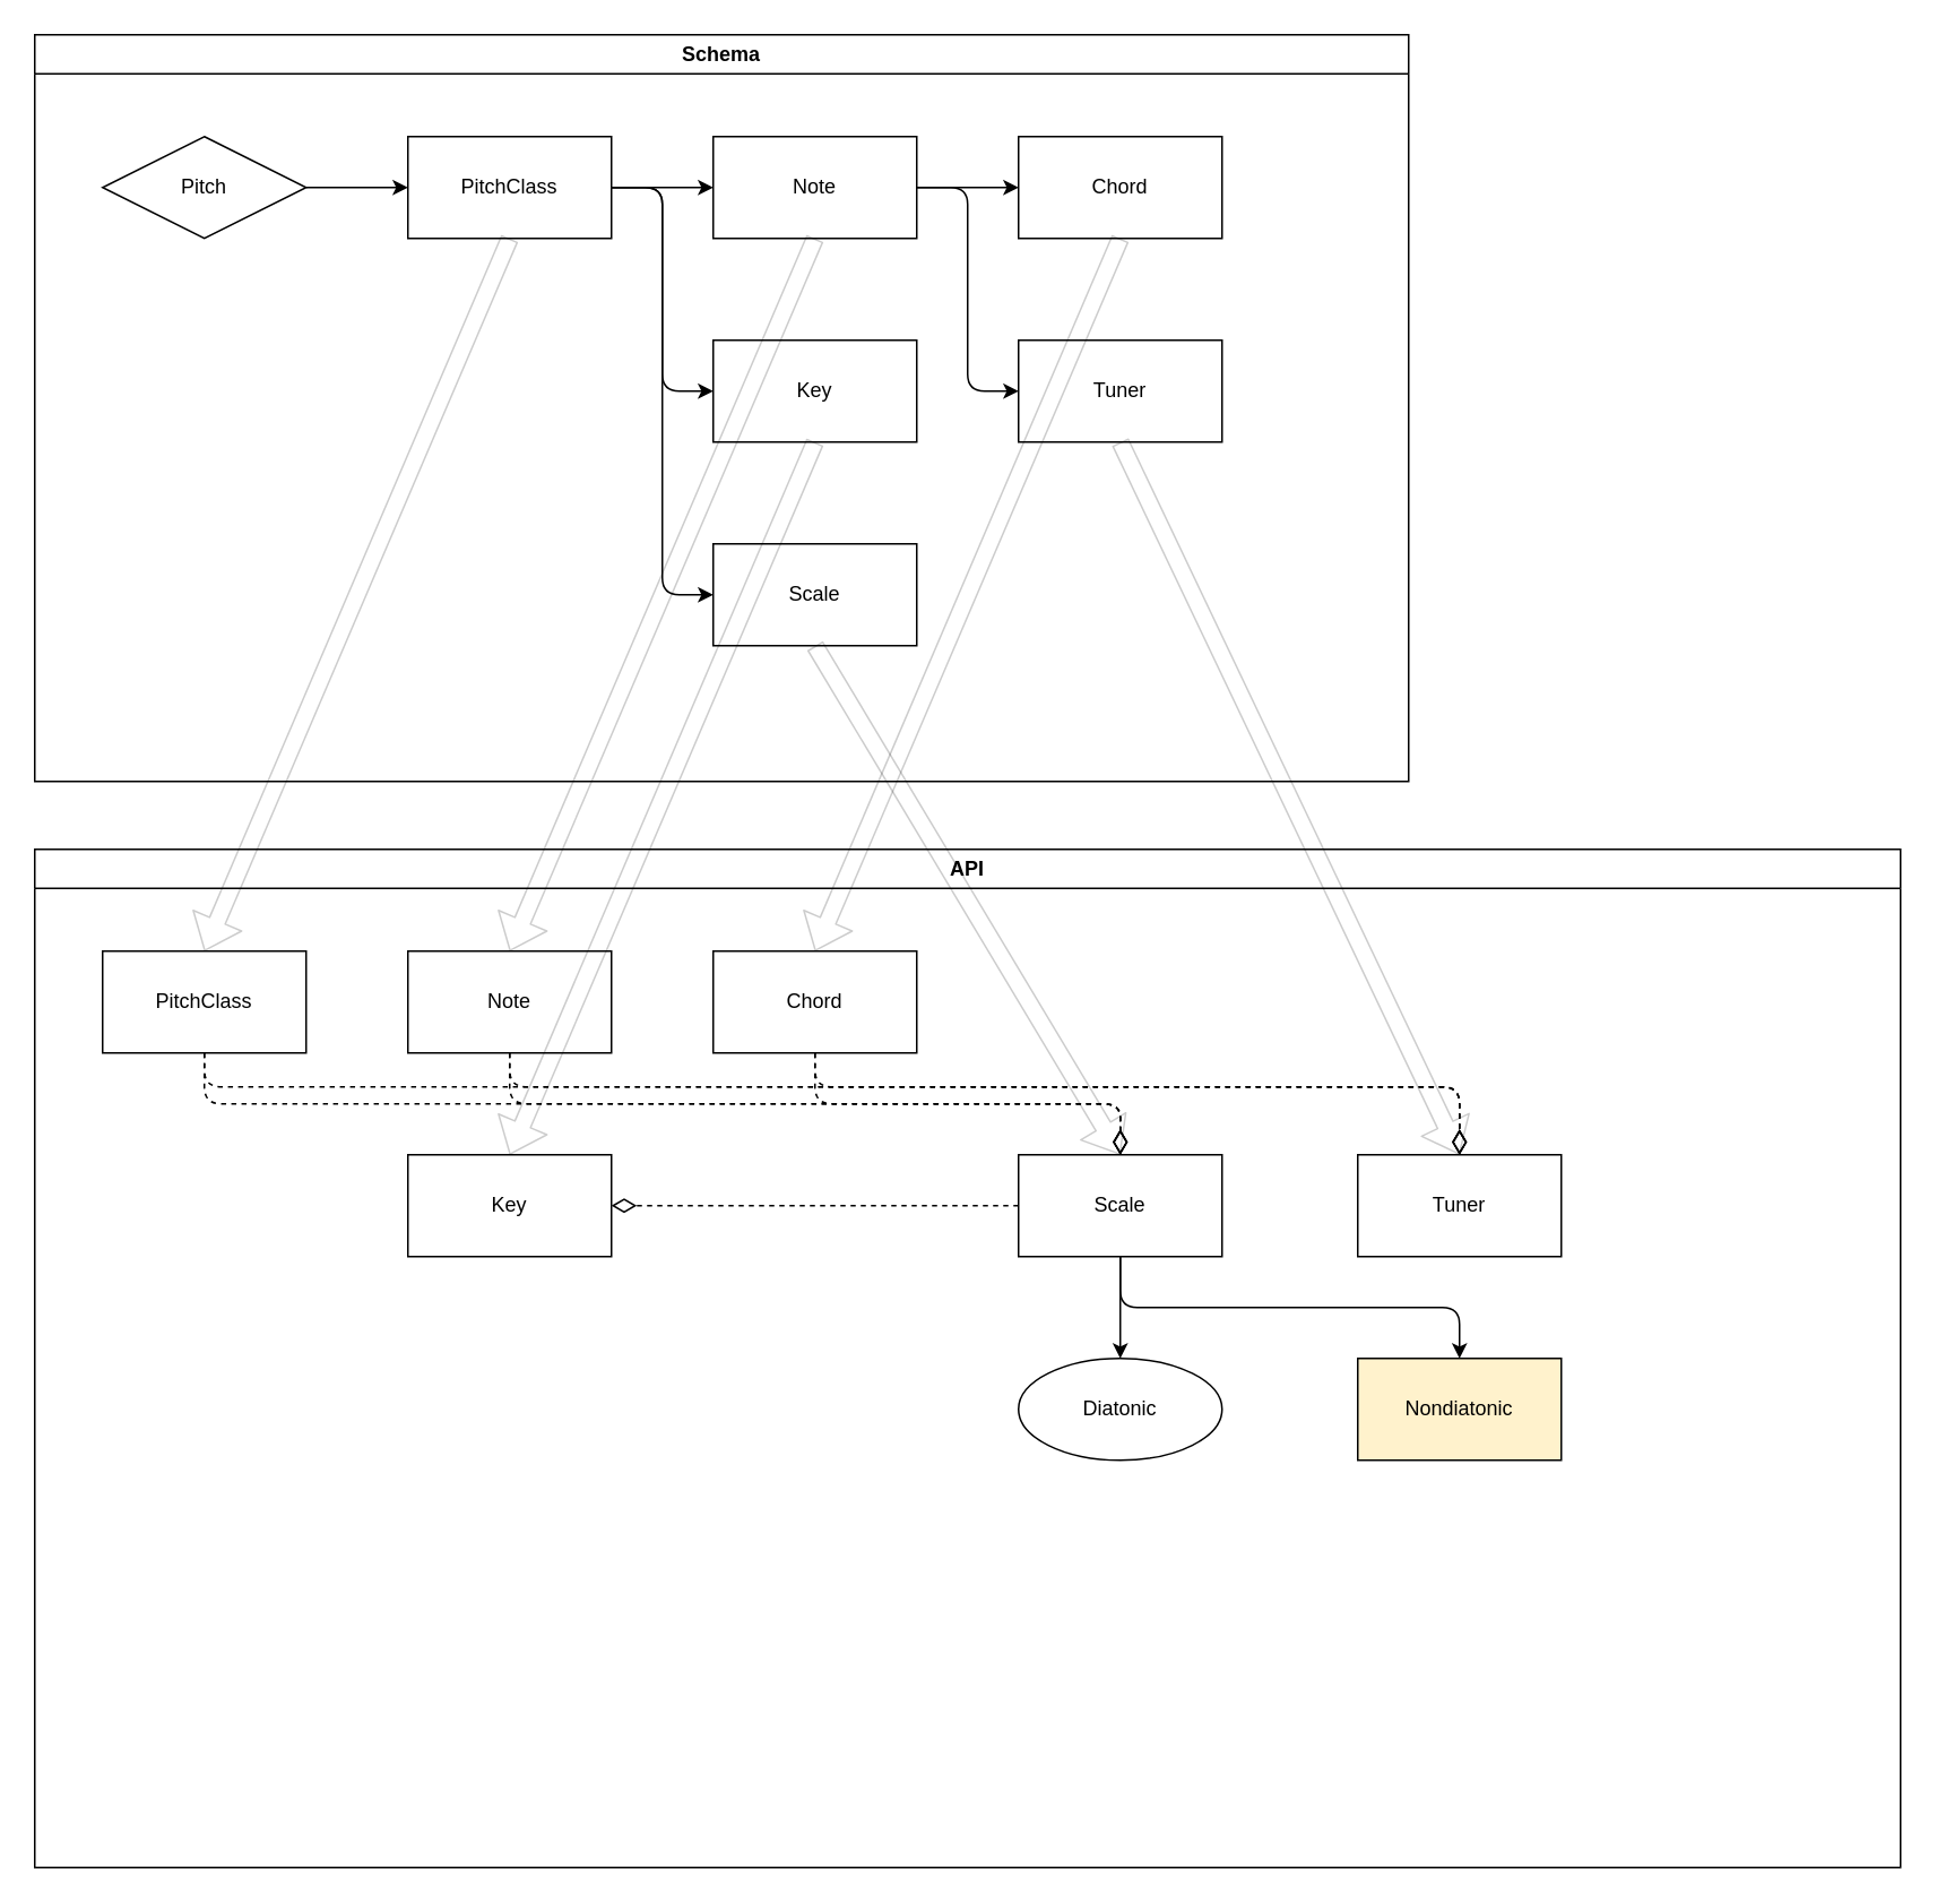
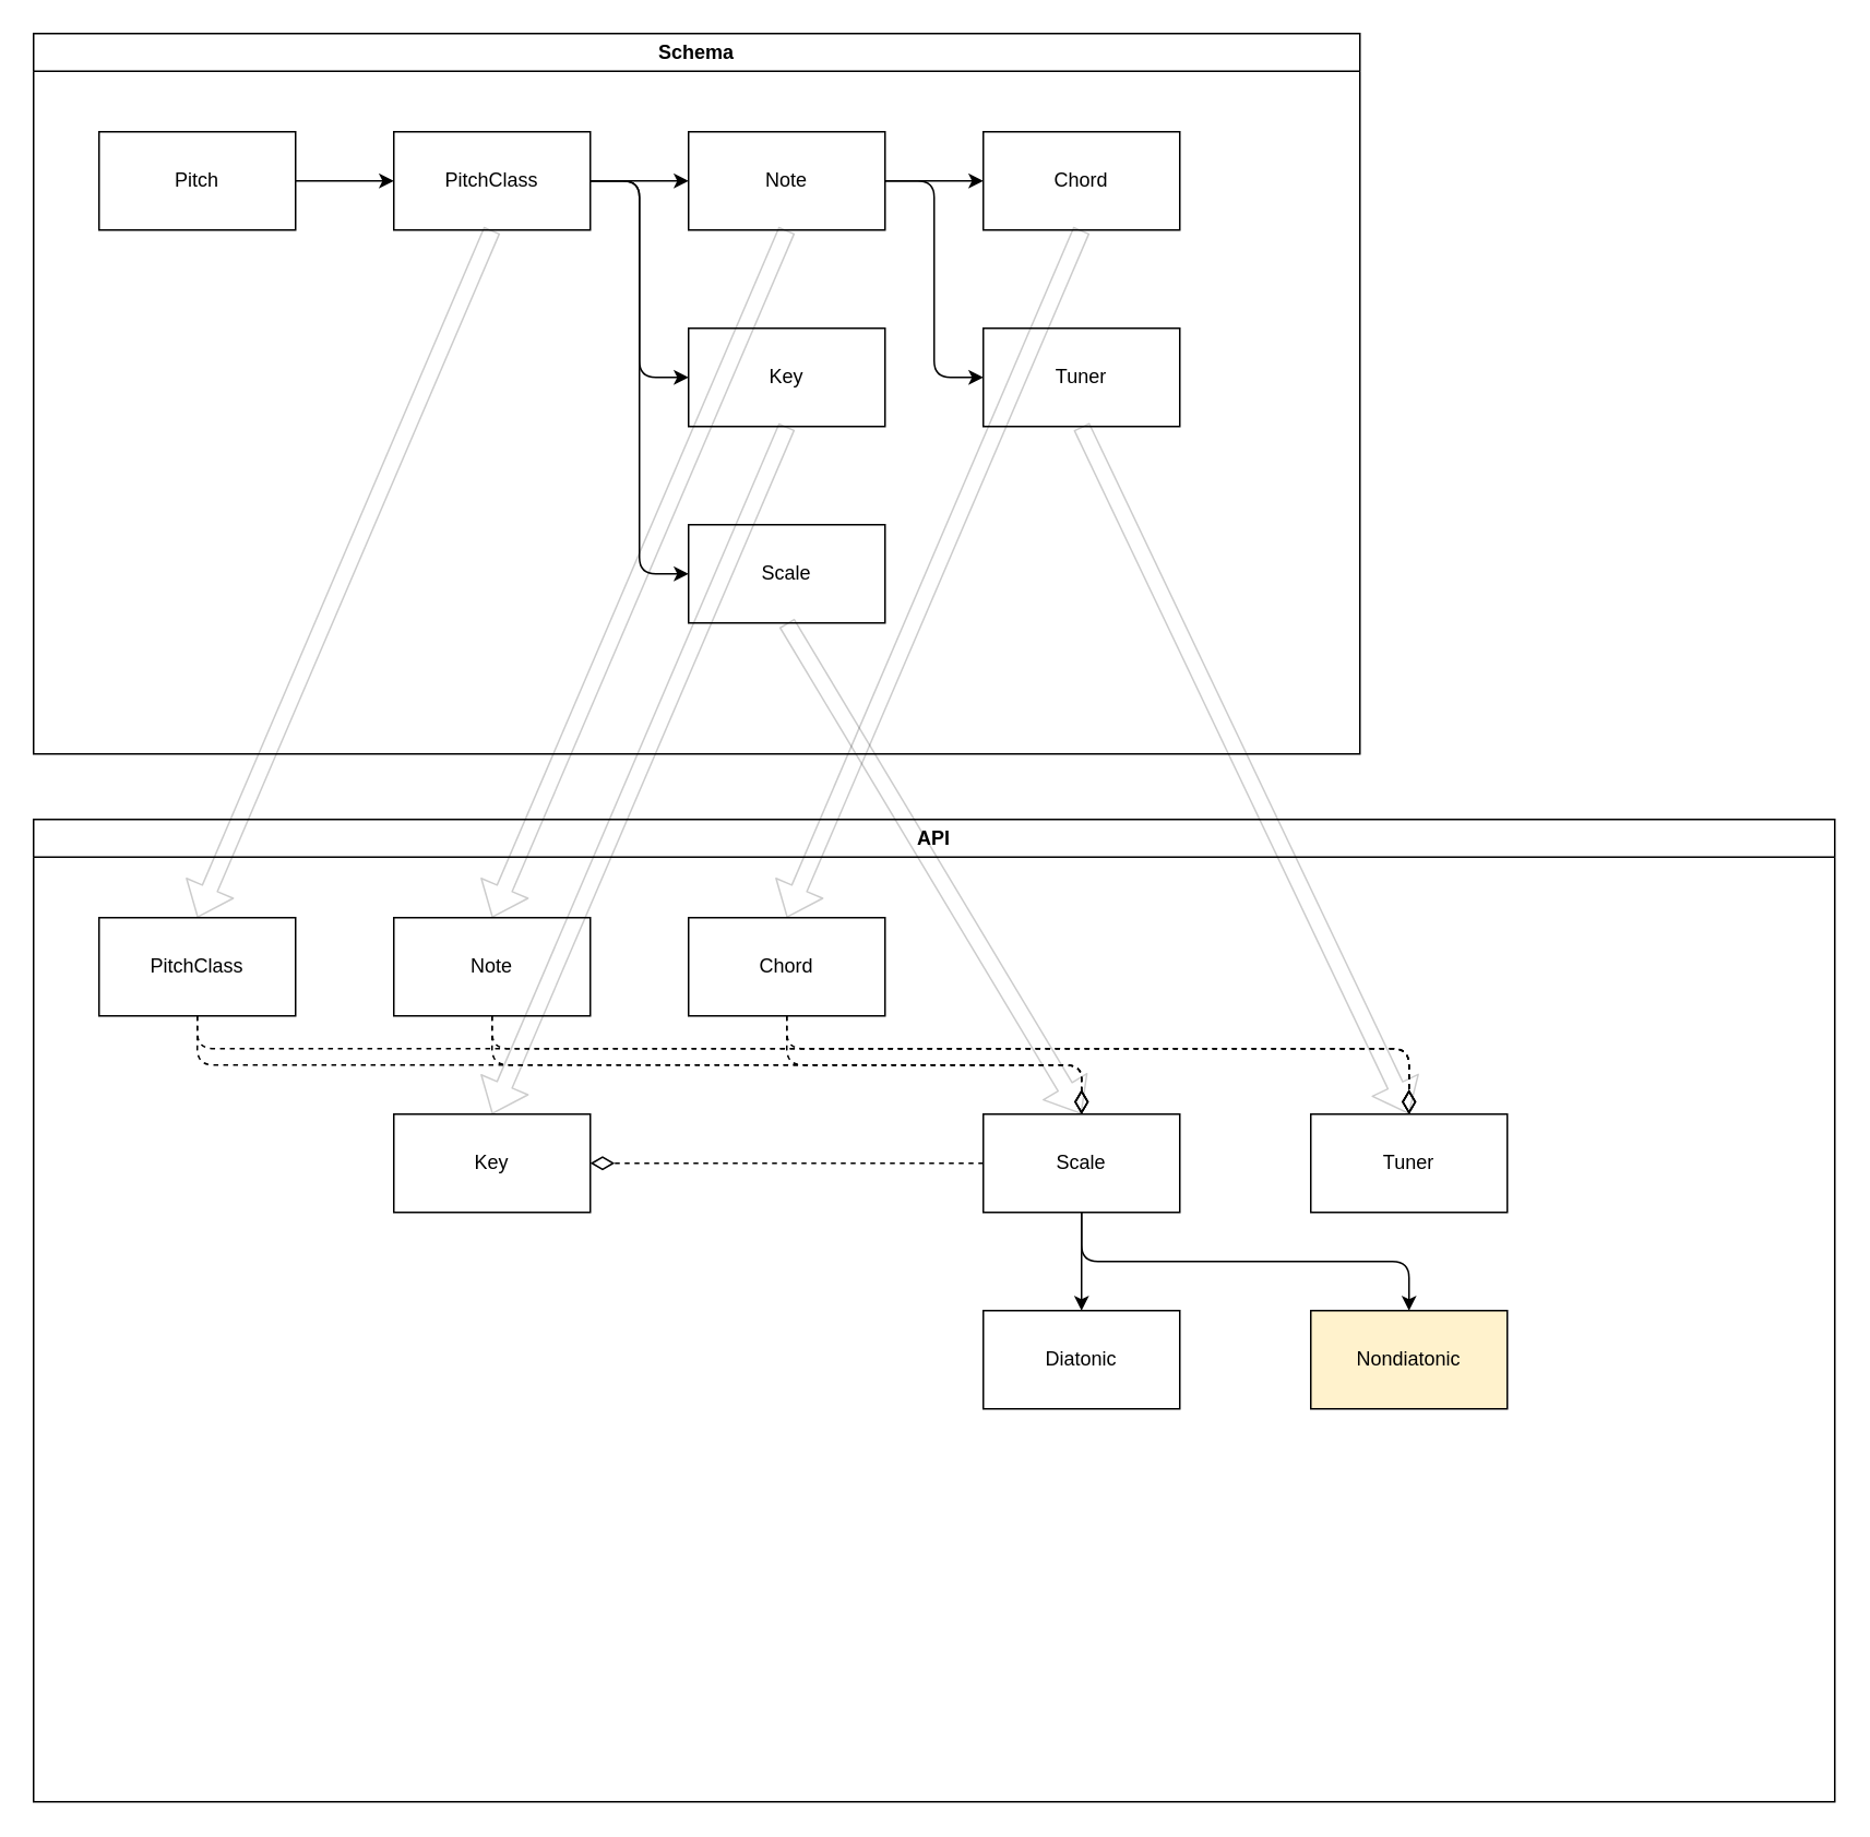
  <mxCell id="0" />
  <mxCell id="1" parent="0" />
  <mxCell id="2" value="Schema" style="swimlane;whiteSpace=wrap;html=1;" parent="1" vertex="1"><mxGeometry x="20" y="20" width="810" height="440" as="geometry" /></mxCell>
  <mxCell id="3" style="edgeStyle=none;html=1;exitX=1;exitY=0.5;exitDx=0;exitDy=0;entryX=0;entryY=0.5;entryDx=0;entryDy=0;" parent="2" source="4" target="12" edge="1"><mxGeometry relative="1" as="geometry" /></mxCell>
- <mxCell id="4" value="Pitch" style="rhombus;whiteSpace=wrap;html=1;" parent="2" vertex="1"><mxGeometry x="40" y="60" width="120" height="60" as="geometry" /></mxCell>
+ <mxCell id="4" value="Pitch" style="rounded=0;whiteSpace=wrap;html=1;" parent="2" vertex="1"><mxGeometry x="40" y="60" width="120" height="60" as="geometry" /></mxCell>
  <mxCell id="5" value="Scale" style="rounded=0;whiteSpace=wrap;html=1;" parent="2" vertex="1"><mxGeometry x="400" y="300" width="120" height="60" as="geometry" /></mxCell>
  <mxCell id="6" style="edgeStyle=none;html=1;exitX=1;exitY=0.5;exitDx=0;exitDy=0;entryX=0;entryY=0.5;entryDx=0;entryDy=0;" parent="2" source="8" target="15" edge="1"><mxGeometry relative="1" as="geometry" /></mxCell>
  <mxCell id="7" style="edgeStyle=elbowEdgeStyle;html=1;exitX=1;exitY=0.5;exitDx=0;exitDy=0;entryX=0;entryY=0.5;entryDx=0;entryDy=0;" parent="2" source="8" target="13" edge="1"><mxGeometry relative="1" as="geometry" /></mxCell>
  <mxCell id="8" value="Note" style="rounded=0;whiteSpace=wrap;html=1;" parent="2" vertex="1"><mxGeometry x="400" y="60" width="120" height="60" as="geometry" /></mxCell>
  <mxCell id="9" style="edgeStyle=none;html=1;exitX=1;exitY=0.5;exitDx=0;exitDy=0;entryX=0;entryY=0.5;entryDx=0;entryDy=0;" parent="2" source="12" target="8" edge="1"><mxGeometry relative="1" as="geometry" /></mxCell>
  <mxCell id="10" style="edgeStyle=elbowEdgeStyle;html=1;exitX=1;exitY=0.5;exitDx=0;exitDy=0;entryX=0;entryY=0.5;entryDx=0;entryDy=0;" parent="2" source="12" target="14" edge="1"><mxGeometry relative="1" as="geometry" /></mxCell>
  <mxCell id="11" style="edgeStyle=elbowEdgeStyle;html=1;exitX=1;exitY=0.5;exitDx=0;exitDy=0;entryX=0;entryY=0.5;entryDx=0;entryDy=0;" parent="2" source="12" target="5" edge="1"><mxGeometry relative="1" as="geometry" /></mxCell>
  <mxCell id="12" value="PitchClass" style="rounded=0;whiteSpace=wrap;html=1;" parent="2" vertex="1"><mxGeometry x="220" y="60" width="120" height="60" as="geometry" /></mxCell>
  <mxCell id="13" value="Tuner" style="rounded=0;whiteSpace=wrap;html=1;" parent="2" vertex="1"><mxGeometry x="580" y="180" width="120" height="60" as="geometry" /></mxCell>
  <mxCell id="14" value="Key" style="rounded=0;whiteSpace=wrap;html=1;" parent="2" vertex="1"><mxGeometry x="400" y="180" width="120" height="60" as="geometry" /></mxCell>
  <mxCell id="15" value="Chord" style="rounded=0;whiteSpace=wrap;html=1;" parent="2" vertex="1"><mxGeometry x="580" y="60" width="120" height="60" as="geometry" /></mxCell>
  <mxCell id="16" value="API" style="swimlane;whiteSpace=wrap;html=1;strokeColor=default;" parent="1" vertex="1"><mxGeometry x="20" y="500" width="1100" height="600" as="geometry" /></mxCell>
  <mxCell id="17" value="Chord" style="rounded=0;whiteSpace=wrap;html=1;" parent="16" vertex="1"><mxGeometry x="400" y="60" width="120" height="60" as="geometry" /></mxCell>
  <mxCell id="18" value="Note" style="rounded=0;whiteSpace=wrap;html=1;" parent="16" vertex="1"><mxGeometry x="220" y="60" width="120" height="60" as="geometry" /></mxCell>
  <mxCell id="19" value="Tuner" style="rounded=0;whiteSpace=wrap;html=1;" parent="16" vertex="1"><mxGeometry x="780" y="180" width="120" height="60" as="geometry" /></mxCell>
  <mxCell id="20" value="PitchClass" style="rounded=0;whiteSpace=wrap;html=1;" parent="16" vertex="1"><mxGeometry x="40" y="60" width="120" height="60" as="geometry" /></mxCell>
  <mxCell id="21" style="edgeStyle=elbowEdgeStyle;html=1;exitX=0.5;exitY=1;exitDx=0;exitDy=0;elbow=vertical;" parent="16" source="24" target="26" edge="1"><mxGeometry relative="1" as="geometry" /></mxCell>
  <mxCell id="22" style="edgeStyle=elbowEdgeStyle;html=1;exitX=0.5;exitY=1;exitDx=0;exitDy=0;entryX=0.5;entryY=0;entryDx=0;entryDy=0;elbow=vertical;" parent="16" source="24" target="27" edge="1"><mxGeometry relative="1" as="geometry" /></mxCell>
  <mxCell id="23" style="edgeStyle=none;html=1;exitX=0;exitY=0.5;exitDx=0;exitDy=0;entryX=1;entryY=0.5;entryDx=0;entryDy=0;dashed=1;endArrow=diamondThin;endFill=0;endSize=12;" parent="16" source="24" target="25" edge="1"><mxGeometry relative="1" as="geometry" /></mxCell>
  <mxCell id="24" value="Scale" style="rounded=0;whiteSpace=wrap;html=1;" parent="16" vertex="1"><mxGeometry x="580" y="180" width="120" height="60" as="geometry" /></mxCell>
  <mxCell id="25" value="Key" style="rounded=0;whiteSpace=wrap;html=1;" parent="16" vertex="1"><mxGeometry x="220" y="180" width="120" height="60" as="geometry" /></mxCell>
- <mxCell id="26" value="Diatonic" style="ellipse;whiteSpace=wrap;html=1;" parent="16" vertex="1"><mxGeometry x="580" y="300" width="120" height="60" as="geometry" /></mxCell>
+ <mxCell id="26" value="Diatonic" style="rounded=0;whiteSpace=wrap;html=1;" parent="16" vertex="1"><mxGeometry x="580" y="300" width="120" height="60" as="geometry" /></mxCell>
  <mxCell id="27" value="Nondiatonic" style="rounded=0;whiteSpace=wrap;html=1;fillColor=#fff2cc;" parent="16" vertex="1"><mxGeometry x="780" y="300" width="120" height="60" as="geometry" /></mxCell>
  <mxCell id="28" style="edgeStyle=elbowEdgeStyle;html=1;exitX=0.5;exitY=1;exitDx=0;exitDy=0;entryX=0.5;entryY=0;entryDx=0;entryDy=0;dashed=1;endArrow=diamondThin;endFill=0;startSize=6;endSize=12;elbow=vertical;" parent="16" source="18" target="19" edge="1"><mxGeometry relative="1" as="geometry"><mxPoint x="580" y="140" as="sourcePoint" /><mxPoint x="640" y="140" as="targetPoint" /><Array as="points"><mxPoint x="370" y="140" /></Array></mxGeometry></mxCell>
  <mxCell id="29" style="edgeStyle=elbowEdgeStyle;html=1;exitX=0.5;exitY=1;exitDx=0;exitDy=0;entryX=0.5;entryY=0;entryDx=0;entryDy=0;dashed=1;endArrow=diamondThin;endFill=0;startSize=6;endSize=12;elbow=vertical;" parent="16" source="17" target="19" edge="1"><mxGeometry relative="1" as="geometry"><mxPoint x="600" y="130" as="sourcePoint" /><mxPoint x="660" y="130" as="targetPoint" /><Array as="points"><mxPoint x="640" y="140" /></Array></mxGeometry></mxCell>
  <mxCell id="30" style="edgeStyle=elbowEdgeStyle;html=1;exitX=0.5;exitY=1;exitDx=0;exitDy=0;dashed=1;endArrow=diamondThin;endFill=0;startSize=6;endSize=12;elbow=vertical;entryX=0.5;entryY=0;entryDx=0;entryDy=0;" parent="16" source="20" target="24" edge="1"><mxGeometry relative="1" as="geometry"><mxPoint x="100" y="190" as="sourcePoint" /><mxPoint x="280" y="300" as="targetPoint" /><Array as="points"><mxPoint x="370" y="150" /></Array></mxGeometry></mxCell>
  <mxCell id="31" style="edgeStyle=elbowEdgeStyle;html=1;exitX=0.5;exitY=1;exitDx=0;exitDy=0;dashed=1;endArrow=diamondThin;endFill=0;startSize=6;endSize=12;elbow=vertical;entryX=0.5;entryY=0;entryDx=0;entryDy=0;" parent="16" source="18" target="24" edge="1"><mxGeometry relative="1" as="geometry"><mxPoint x="150" y="170" as="sourcePoint" /><mxPoint x="280" y="300" as="targetPoint" /><Array as="points"><mxPoint x="460" y="150" /></Array></mxGeometry></mxCell>
  <mxCell id="32" style="edgeStyle=elbowEdgeStyle;html=1;exitX=0.5;exitY=1;exitDx=0;exitDy=0;dashed=1;endArrow=diamondThin;endFill=0;startSize=6;endSize=12;elbow=vertical;entryX=0.5;entryY=0;entryDx=0;entryDy=0;" parent="16" source="17" target="24" edge="1"><mxGeometry relative="1" as="geometry"><mxPoint x="600" y="190" as="sourcePoint" /><mxPoint x="280" y="300" as="targetPoint" /><Array as="points"><mxPoint x="500" y="150" /></Array></mxGeometry></mxCell>
  <mxCell id="33" style="edgeStyle=elbowEdgeStyle;html=1;exitX=0.5;exitY=1;exitDx=0;exitDy=0;dashed=1;endArrow=diamondThin;endFill=0;startSize=6;endSize=12;elbow=vertical;entryX=0.5;entryY=0;entryDx=0;entryDy=0;" parent="16" source="20" target="19" edge="1"><mxGeometry relative="1" as="geometry"><mxPoint x="660" y="140" as="sourcePoint" /><mxPoint x="460" y="180" as="targetPoint" /><Array as="points"><mxPoint x="460" y="140" /></Array></mxGeometry></mxCell>
  <mxCell id="34" value="" style="shape=flexArrow;endArrow=classic;html=1;exitX=0.5;exitY=1;exitDx=0;exitDy=0;entryX=0.5;entryY=0;entryDx=0;entryDy=0;opacity=20;" parent="1" source="12" target="20" edge="1"><mxGeometry width="50" height="50" relative="1" as="geometry"><mxPoint x="530" y="620" as="sourcePoint" /><mxPoint x="580" y="570" as="targetPoint" /></mxGeometry></mxCell>
  <mxCell id="35" value="" style="shape=flexArrow;endArrow=classic;html=1;exitX=0.5;exitY=1;exitDx=0;exitDy=0;entryX=0.5;entryY=0;entryDx=0;entryDy=0;opacity=20;" parent="1" source="8" target="18" edge="1"><mxGeometry width="50" height="50" relative="1" as="geometry"><mxPoint x="530" y="620" as="sourcePoint" /><mxPoint x="580" y="570" as="targetPoint" /></mxGeometry></mxCell>
  <mxCell id="36" value="" style="shape=flexArrow;endArrow=classic;html=1;exitX=0.5;exitY=1;exitDx=0;exitDy=0;entryX=0.5;entryY=0;entryDx=0;entryDy=0;opacity=20;" parent="1" source="15" target="17" edge="1"><mxGeometry width="50" height="50" relative="1" as="geometry"><mxPoint x="530" y="620" as="sourcePoint" /><mxPoint x="580" y="570" as="targetPoint" /></mxGeometry></mxCell>
  <mxCell id="37" value="" style="shape=flexArrow;endArrow=classic;html=1;exitX=0.5;exitY=1;exitDx=0;exitDy=0;entryX=0.5;entryY=0;entryDx=0;entryDy=0;opacity=20;" parent="1" source="14" target="25" edge="1"><mxGeometry width="50" height="50" relative="1" as="geometry"><mxPoint x="970" y="240" as="sourcePoint" /><mxPoint x="790" y="660" as="targetPoint" /></mxGeometry></mxCell>
  <mxCell id="38" value="" style="shape=flexArrow;endArrow=classic;html=1;exitX=0.5;exitY=1;exitDx=0;exitDy=0;entryX=0.5;entryY=0;entryDx=0;entryDy=0;opacity=20;" parent="1" source="5" target="24" edge="1"><mxGeometry width="50" height="50" relative="1" as="geometry"><mxPoint x="910" y="300" as="sourcePoint" /><mxPoint x="730" y="720" as="targetPoint" /></mxGeometry></mxCell>
  <mxCell id="39" value="" style="shape=flexArrow;endArrow=classic;html=1;exitX=0.5;exitY=1;exitDx=0;exitDy=0;entryX=0.5;entryY=0;entryDx=0;entryDy=0;opacity=20;" parent="1" source="13" target="19" edge="1"><mxGeometry width="50" height="50" relative="1" as="geometry"><mxPoint x="950" y="310" as="sourcePoint" /><mxPoint x="770" y="730" as="targetPoint" /></mxGeometry></mxCell>
